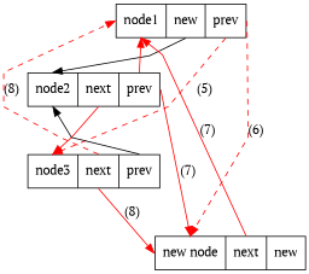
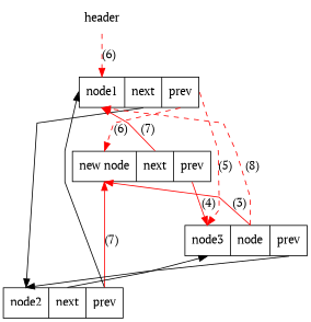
  digraph {
    fontname="PT Serif"
    splines=polyline
    node [fontname="PT Serif" shape=record]
    edge [color=red fontname="PT Serif" headport=p1 tailport=p3]
-   n2 [label="<p1> node1 |<p2> new|<p3>prev "]
-   n3 [label="<p1> new node |<p2> next|<p3>new "]
+   header [shape=plaintext]
+   n2 [label="<p1> node1 |<p2> next|<p3>prev "]
+   n3 [label="<p1> new node |<p2> next|<p3>prev "]
    n4 [label="<p1> node2 |<p2> next|<p3>prev "]
-   n5 [label="<p1> node3 |<p2> next|<p3>prev "]
+   n5 [label="<p1> node3 |<p2> node|<p3>prev "]
+   header -> n2 [label="(6)" style=dashed]
    n2 -> n3 [label="(6)" style=dashed]
    n2 -> n4 [tailport=p2 color=""]
    n2 -> n5 [label="(5)" style=dashed]
    n3 -> n2 [label="(7)" tailport=p2]
-   n4 -> n2
+   n3 -> n5 [label="(4)"]
+   n4 -> n2 [color=""]
    n4 -> n3 [label="(7)"]
-   n4 -> n5 [tailport=p2]
+   n4 -> n5 [tailport=p2 color=""]
    n5 -> n2 [label="(8)" style=dashed tailport=p2]
-   n5 -> n3 [label="(8)" tailport=p2]
+   n5 -> n3 [label="(3)" tailport=p2]
    n5 -> n4 [color=""]
  }
